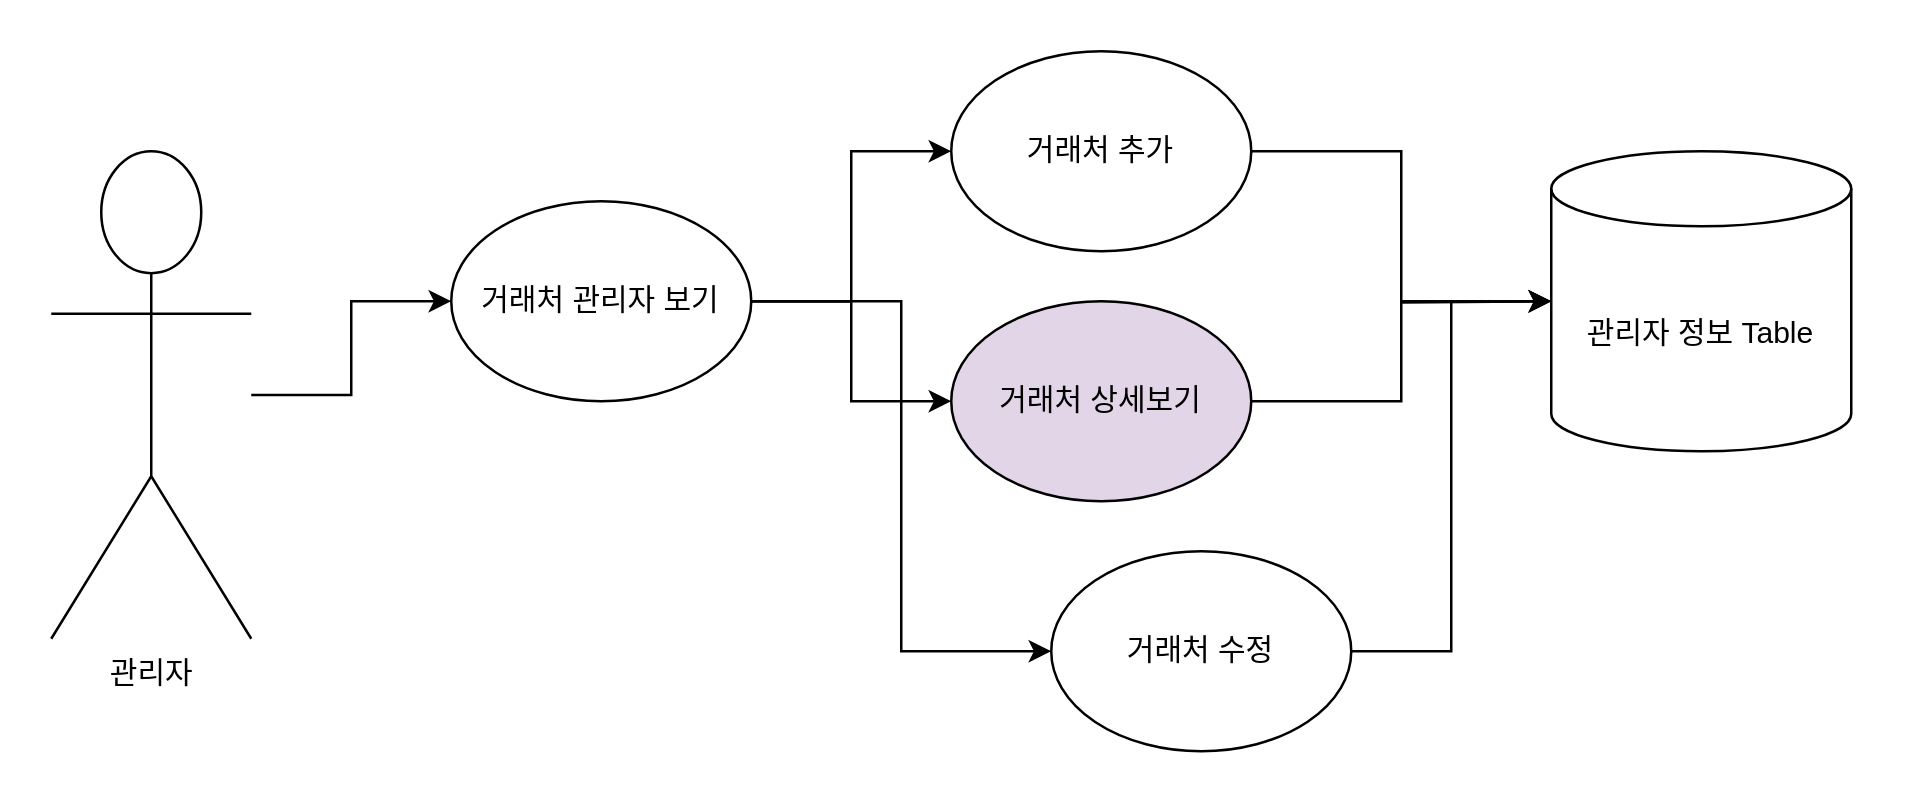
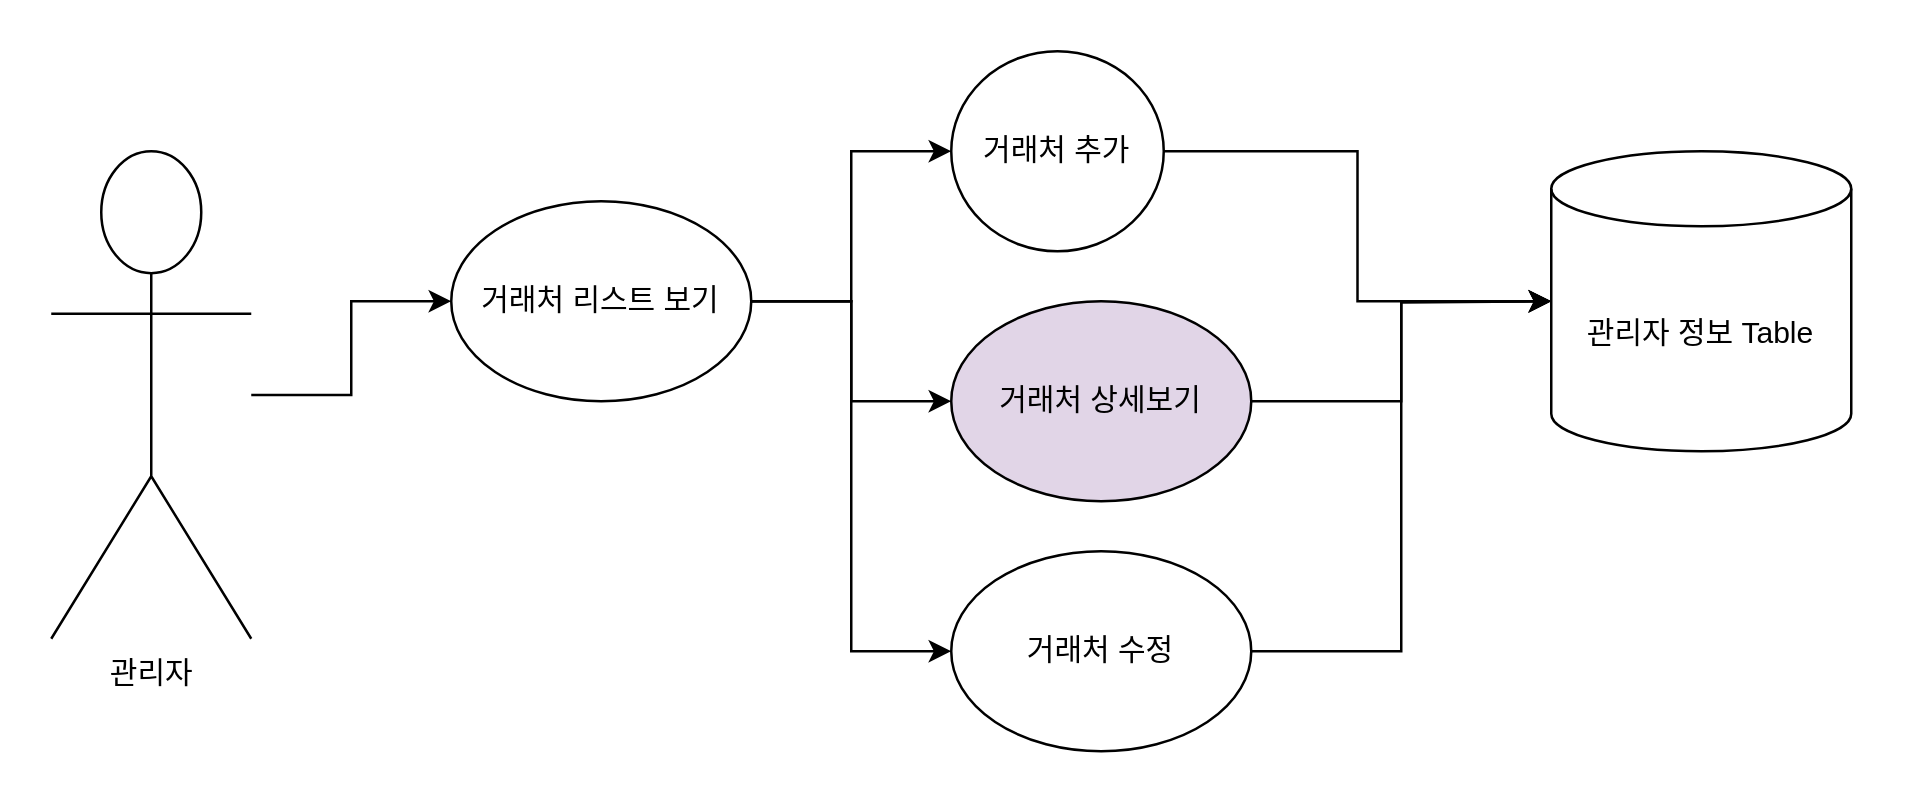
  <mxCell id="0" />
  <mxCell id="1" parent="0" />
  <mxCell id="2" style="edgeStyle=orthogonalEdgeStyle;rounded=0;orthogonalLoop=1;jettySize=auto;html=1;entryX=0;entryY=0.5;entryDx=0;entryDy=0;" edge="1" parent="1" source="3" target="7"><mxGeometry relative="1" as="geometry" /></mxCell>
  <mxCell id="3" value="관리자" style="shape=umlActor;verticalLabelPosition=bottom;verticalAlign=top;html=1;outlineConnect=0;" vertex="1" parent="1"><mxGeometry x="20" y="60" width="80" height="195" as="geometry" /></mxCell>
  <mxCell id="4" style="edgeStyle=orthogonalEdgeStyle;rounded=0;orthogonalLoop=1;jettySize=auto;html=1;entryX=0;entryY=0.5;entryDx=0;entryDy=0;" edge="1" parent="1" source="7" target="9"><mxGeometry relative="1" as="geometry" /></mxCell>
  <mxCell id="5" style="edgeStyle=orthogonalEdgeStyle;rounded=0;orthogonalLoop=1;jettySize=auto;html=1;entryX=0;entryY=0.5;entryDx=0;entryDy=0;" edge="1" parent="1" source="7" target="11"><mxGeometry relative="1" as="geometry" /></mxCell>
  <mxCell id="6" style="edgeStyle=orthogonalEdgeStyle;rounded=0;orthogonalLoop=1;jettySize=auto;html=1;entryX=0;entryY=0.5;entryDx=0;entryDy=0;" edge="1" parent="1" source="7" target="13"><mxGeometry relative="1" as="geometry" /></mxCell>
- <mxCell id="7" value="거래처 관리자 보기" style="ellipse;whiteSpace=wrap;html=1;" vertex="1" parent="1"><mxGeometry x="180" y="80" width="120" height="80" as="geometry" /></mxCell>
+ <mxCell id="7" value="거래처 리스트 보기" style="ellipse;whiteSpace=wrap;html=1;" vertex="1" parent="1"><mxGeometry x="180" y="80" width="120" height="80" as="geometry" /></mxCell>
  <mxCell id="8" style="edgeStyle=orthogonalEdgeStyle;rounded=0;orthogonalLoop=1;jettySize=auto;html=1;entryX=0;entryY=0.5;entryDx=0;entryDy=0;entryPerimeter=0;" edge="1" parent="1" source="9" target="14"><mxGeometry relative="1" as="geometry" /></mxCell>
- <mxCell id="9" value="거래처 추가" style="ellipse;whiteSpace=wrap;html=1;" vertex="1" parent="1"><mxGeometry x="380" y="20" width="120" height="80" as="geometry" /></mxCell>
+ <mxCell id="9" value="거래처 추가" style="ellipse;whiteSpace=wrap;html=1;" vertex="1" parent="1"><mxGeometry x="380" y="20" width="85" height="80" as="geometry" /></mxCell>
  <mxCell id="10" style="edgeStyle=orthogonalEdgeStyle;rounded=0;orthogonalLoop=1;jettySize=auto;html=1;" edge="1" parent="1" source="11"><mxGeometry relative="1" as="geometry"><mxPoint x="620" y="120" as="targetPoint" /></mxGeometry></mxCell>
  <mxCell id="11" value="거래처 상세보기" style="ellipse;whiteSpace=wrap;html=1;fillColor=#e1d5e7;" vertex="1" parent="1"><mxGeometry x="380" y="120" width="120" height="80" as="geometry" /></mxCell>
  <mxCell id="12" style="edgeStyle=orthogonalEdgeStyle;rounded=0;orthogonalLoop=1;jettySize=auto;html=1;entryX=0;entryY=0.5;entryDx=0;entryDy=0;entryPerimeter=0;" edge="1" parent="1" source="13" target="14"><mxGeometry relative="1" as="geometry" /></mxCell>
- <mxCell id="13" value="거래처 수정" style="ellipse;whiteSpace=wrap;html=1;" vertex="1" parent="1"><mxGeometry x="420" y="220" width="120" height="80" as="geometry" /></mxCell>
+ <mxCell id="13" value="거래처 수정" style="ellipse;whiteSpace=wrap;html=1;" vertex="1" parent="1"><mxGeometry x="380" y="220" width="120" height="80" as="geometry" /></mxCell>
  <mxCell id="14" value="관리자 정보 Table" style="shape=cylinder3;whiteSpace=wrap;html=1;boundedLbl=1;backgroundOutline=1;size=15;" vertex="1" parent="1"><mxGeometry x="620" y="60" width="120" height="120" as="geometry" /></mxCell>
